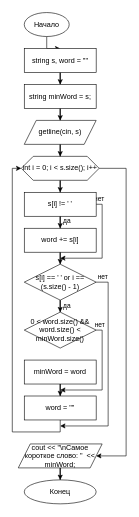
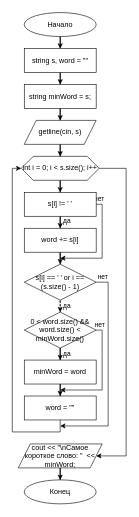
  <mxCell id="0" />
  <mxCell id="1" parent="0" />
  <mxCell id="2" style="edgeStyle=orthogonalEdgeStyle;rounded=0;orthogonalLoop=1;jettySize=auto;html=1;entryX=0.5;entryY=0;entryDx=0;entryDy=0;" edge="1" parent="1" source="3" target="32"><mxGeometry relative="1" as="geometry" /></mxCell>
- <mxCell id="3" value="Начало" style="ellipse;whiteSpace=wrap;html=1;" parent="1" vertex="1"><mxGeometry x="40" y="20" width="75" height="40" as="geometry" /></mxCell>
+ <mxCell id="3" value="Начало" style="ellipse;whiteSpace=wrap;html=1;" parent="1" vertex="1"><mxGeometry x="40" y="20" width="120" height="40" as="geometry" /></mxCell>
  <mxCell id="4" value="Конец" style="ellipse;whiteSpace=wrap;html=1;" parent="1" vertex="1"><mxGeometry x="40" y="800" width="120" height="40" as="geometry" /></mxCell>
  <mxCell id="5" style="edgeStyle=orthogonalEdgeStyle;rounded=0;orthogonalLoop=1;jettySize=auto;html=1;entryX=0.5;entryY=0;entryDx=0;entryDy=0;" parent="1" source="6" target="4" edge="1"><mxGeometry relative="1" as="geometry" /></mxCell>
  <mxCell id="6" value="cout &amp;lt;&amp;lt; &quot;\nСамое короткое слово: &quot;&amp;nbsp; &amp;lt;&amp;lt; minWord;" style="shape=parallelogram;perimeter=parallelogramPerimeter;whiteSpace=wrap;html=1;fixedSize=1;" parent="1" vertex="1"><mxGeometry x="30" y="740" width="140" height="40" as="geometry" /></mxCell>
  <mxCell id="7" style="edgeStyle=orthogonalEdgeStyle;rounded=0;orthogonalLoop=1;jettySize=auto;html=1;entryX=0.5;entryY=0;entryDx=0;entryDy=0;" parent="1" source="8" target="18" edge="1"><mxGeometry relative="1" as="geometry" /></mxCell>
  <mxCell id="8" value="word += s[i]" style="rounded=0;whiteSpace=wrap;html=1;" parent="1" vertex="1"><mxGeometry x="40" y="380" width="120" height="40" as="geometry" /></mxCell>
  <mxCell id="9" style="edgeStyle=orthogonalEdgeStyle;rounded=0;orthogonalLoop=1;jettySize=auto;html=1;entryX=0.5;entryY=0;entryDx=0;entryDy=0;" parent="1" source="13" target="8" edge="1"><mxGeometry relative="1" as="geometry" /></mxCell>
  <mxCell id="10" value="да" style="edgeLabel;html=1;align=center;verticalAlign=middle;resizable=0;points=[];" parent="9" vertex="1" connectable="0"><mxGeometry x="0.54" y="1" relative="1" as="geometry"><mxPoint x="9" as="offset" /></mxGeometry></mxCell>
  <mxCell id="11" style="edgeStyle=orthogonalEdgeStyle;rounded=0;orthogonalLoop=1;jettySize=auto;html=1;" parent="1" source="13" edge="1"><mxGeometry relative="1" as="geometry"><mxPoint x="100" y="430" as="targetPoint" /><Array as="points"><mxPoint x="170" y="340" /><mxPoint x="170" y="430" /></Array></mxGeometry></mxCell>
  <mxCell id="12" value="нет" style="edgeLabel;html=1;align=center;verticalAlign=middle;resizable=0;points=[];" parent="11" vertex="1" connectable="0"><mxGeometry x="-0.912" y="-1" relative="1" as="geometry"><mxPoint x="-3" y="-11" as="offset" /></mxGeometry></mxCell>
  <mxCell id="13" value="s[i] != ' '" style="whiteSpace=wrap;html=1;rounded=0;" parent="1" vertex="1"><mxGeometry x="40" y="320" width="120" height="40" as="geometry" /></mxCell>
- <mxCell id="14" style="edgeStyle=orthogonalEdgeStyle;rounded=0;orthogonalLoop=1;jettySize=auto;html=1;entryX=0.5;entryY=0;entryDx=0;entryDy=0;" parent="1" source="18" target="26" edge="1"><mxGeometry relative="1" as="geometry" /></mxCell>
+ <mxCell id="14" style="edgeStyle=orthogonalEdgeStyle;rounded=0;orthogonalLoop=1;jettySize=auto;html=1;entryX=0.5;entryY=0;entryDx=0;entryDy=0;dashed=1;" parent="1" source="18" target="26" edge="1"><mxGeometry relative="1" as="geometry" /></mxCell>
  <mxCell id="15" value="да" style="edgeLabel;html=1;align=center;verticalAlign=middle;resizable=0;points=[];" parent="14" vertex="1" connectable="0"><mxGeometry x="0.589" y="-1" relative="1" as="geometry"><mxPoint x="11" as="offset" /></mxGeometry></mxCell>
  <mxCell id="16" style="edgeStyle=orthogonalEdgeStyle;rounded=0;orthogonalLoop=1;jettySize=auto;html=1;" parent="1" source="18" edge="1"><mxGeometry relative="1" as="geometry"><mxPoint x="100" y="710" as="targetPoint" /><Array as="points"><mxPoint x="180" y="470" /><mxPoint x="180" y="710" /></Array></mxGeometry></mxCell>
  <mxCell id="17" value="нет" style="edgeLabel;html=1;align=center;verticalAlign=middle;resizable=0;points=[];" parent="16" vertex="1" connectable="0"><mxGeometry x="-0.955" y="4" relative="1" as="geometry"><mxPoint x="2" y="-6" as="offset" /></mxGeometry></mxCell>
  <mxCell id="18" value="s[i] == ' ' or i == (s.size() - 1)" style="rhombus;whiteSpace=wrap;html=1;" parent="1" vertex="1"><mxGeometry x="40" y="440" width="120" height="60" as="geometry" /></mxCell>
  <mxCell id="19" style="edgeStyle=orthogonalEdgeStyle;rounded=0;orthogonalLoop=1;jettySize=auto;html=1;entryX=0.5;entryY=0;entryDx=0;entryDy=0;" parent="1" source="21" target="13" edge="1"><mxGeometry relative="1" as="geometry" /></mxCell>
  <mxCell id="20" style="edgeStyle=orthogonalEdgeStyle;rounded=0;orthogonalLoop=1;jettySize=auto;html=1;" parent="1" source="21" edge="1"><mxGeometry relative="1" as="geometry"><mxPoint x="160" y="760" as="targetPoint" /><Array as="points"><mxPoint x="210" y="280" /><mxPoint x="210" y="760" /></Array></mxGeometry></mxCell>
  <mxCell id="21" value="int i = 0; i &amp;lt; s.size(); i++" style="shape=hexagon;perimeter=hexagonPerimeter2;whiteSpace=wrap;html=1;fixedSize=1;" parent="1" vertex="1"><mxGeometry x="35" y="260" width="130" height="40" as="geometry" /></mxCell>
+ <mxCell id="22" style="edgeStyle=orthogonalEdgeStyle;rounded=0;orthogonalLoop=1;jettySize=auto;html=1;entryX=0.5;entryY=0;entryDx=0;entryDy=0;" parent="1" source="26" target="28" edge="1"><mxGeometry relative="1" as="geometry" /></mxCell>
+ <mxCell id="23" value="да" style="edgeLabel;html=1;align=center;verticalAlign=middle;resizable=0;points=[];" parent="22" vertex="1" connectable="0"><mxGeometry x="0.152" y="-1" relative="1" as="geometry"><mxPoint x="9" y="4" as="offset" /></mxGeometry></mxCell>
  <mxCell id="24" style="edgeStyle=orthogonalEdgeStyle;rounded=0;orthogonalLoop=1;jettySize=auto;html=1;" parent="1" source="26" edge="1"><mxGeometry relative="1" as="geometry"><mxPoint x="100" y="650" as="targetPoint" /><Array as="points"><mxPoint x="170" y="550" /><mxPoint x="170" y="650" /></Array></mxGeometry></mxCell>
  <mxCell id="25" value="нет" style="edgeLabel;html=1;align=center;verticalAlign=middle;resizable=0;points=[];" parent="24" vertex="1" connectable="0"><mxGeometry x="-0.969" y="-1" relative="1" as="geometry"><mxPoint x="2" y="-11" as="offset" /></mxGeometry></mxCell>
  <mxCell id="26" value="0 &amp;lt; word.size() &amp;amp;&amp;amp; word.size() &amp;lt; minWord.size()" style="rhombus;whiteSpace=wrap;html=1;" parent="1" vertex="1"><mxGeometry x="40" y="520" width="120" height="60" as="geometry" /></mxCell>
  <mxCell id="27" style="edgeStyle=orthogonalEdgeStyle;rounded=0;orthogonalLoop=1;jettySize=auto;html=1;entryX=0.5;entryY=0;entryDx=0;entryDy=0;" parent="1" source="28" target="30" edge="1"><mxGeometry relative="1" as="geometry" /></mxCell>
  <mxCell id="28" value="minWord = word" style="rounded=0;whiteSpace=wrap;html=1;" parent="1" vertex="1"><mxGeometry x="40" y="600" width="120" height="40" as="geometry" /></mxCell>
  <mxCell id="29" style="edgeStyle=orthogonalEdgeStyle;rounded=0;orthogonalLoop=1;jettySize=auto;html=1;entryX=0;entryY=0.5;entryDx=0;entryDy=0;exitX=0.5;exitY=1;exitDx=0;exitDy=0;" parent="1" source="30" target="21" edge="1"><mxGeometry relative="1" as="geometry"><mxPoint x="-20" y="280" as="targetPoint" /><Array as="points"><mxPoint x="100" y="720" /><mxPoint x="20" y="720" /><mxPoint x="20" y="280" /></Array></mxGeometry></mxCell>
  <mxCell id="30" value="word = &quot;&quot;" style="rounded=0;whiteSpace=wrap;html=1;" parent="1" vertex="1"><mxGeometry x="40" y="660" width="120" height="40" as="geometry" /></mxCell>
  <mxCell id="31" style="edgeStyle=orthogonalEdgeStyle;rounded=0;orthogonalLoop=1;jettySize=auto;html=1;entryX=0.5;entryY=0;entryDx=0;entryDy=0;" edge="1" parent="1" source="32" target="34"><mxGeometry relative="1" as="geometry" /></mxCell>
  <mxCell id="32" value="string s, word = &quot;&quot;" style="rounded=0;whiteSpace=wrap;html=1;" parent="1" vertex="1"><mxGeometry x="40" y="80" width="120" height="40" as="geometry" /></mxCell>
  <mxCell id="33" style="edgeStyle=orthogonalEdgeStyle;rounded=0;orthogonalLoop=1;jettySize=auto;html=1;entryX=0.5;entryY=0;entryDx=0;entryDy=0;" edge="1" parent="1" source="34" target="36"><mxGeometry relative="1" as="geometry" /></mxCell>
  <mxCell id="34" value="string minWord = s;" style="rounded=0;whiteSpace=wrap;html=1;" parent="1" vertex="1"><mxGeometry x="40" y="140" width="120" height="40" as="geometry" /></mxCell>
  <mxCell id="35" style="edgeStyle=orthogonalEdgeStyle;rounded=0;orthogonalLoop=1;jettySize=auto;html=1;entryX=0.5;entryY=0;entryDx=0;entryDy=0;" edge="1" parent="1" source="36" target="21"><mxGeometry relative="1" as="geometry" /></mxCell>
  <mxCell id="36" value="getline(cin, s)" style="shape=parallelogram;perimeter=parallelogramPerimeter;whiteSpace=wrap;html=1;fixedSize=1;" vertex="1" parent="1"><mxGeometry x="40" y="200" width="120" height="40" as="geometry" /></mxCell>
